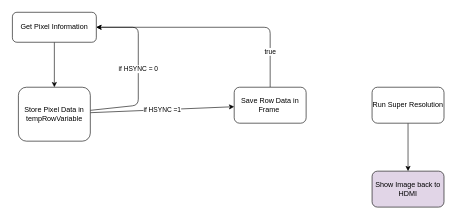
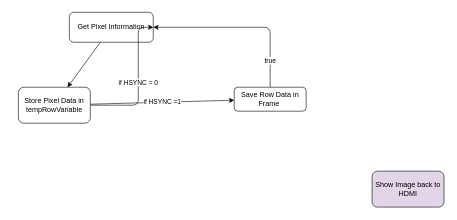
  <mxCell id="0" />
  <mxCell id="1" parent="0" />
  <mxCell id="2" value="" style="edgeStyle=none;html=1;" edge="1" parent="1" source="3" target="6"><mxGeometry relative="1" as="geometry" /></mxCell>
- <mxCell id="3" value="Get Pixel Information" style="rounded=1;whiteSpace=wrap;html=1;" vertex="1" parent="1"><mxGeometry x="20" y="20" width="140" height="50" as="geometry" /></mxCell>
+ <mxCell id="3" value="Get Pixel Information" style="rounded=1;whiteSpace=wrap;html=1;" vertex="1" parent="1"><mxGeometry x="115" y="20" width="140" height="50" as="geometry" /></mxCell>
  <mxCell id="4" value="if HSYNC = 0" style="edgeStyle=none;html=1;entryX=1;entryY=0.5;entryDx=0;entryDy=0;" edge="1" parent="1" source="6" target="3"><mxGeometry relative="1" as="geometry"><Array as="points"><mxPoint x="230" y="175" /><mxPoint x="230" y="45" /></Array></mxGeometry></mxCell>
  <mxCell id="5" value="if HSYNC =1" style="edgeStyle=none;html=1;" edge="1" parent="1" source="6" target="9"><mxGeometry relative="1" as="geometry"><mxPoint x="360" y="175" as="targetPoint" /></mxGeometry></mxCell>
- <mxCell id="6" value="Store Pixel Data in tempRowVariable" style="whiteSpace=wrap;html=1;rounded=1;" vertex="1" parent="1"><mxGeometry x="30" y="145" width="120" height="90" as="geometry" /></mxCell>
+ <mxCell id="6" value="Store Pixel Data in tempRowVariable" style="whiteSpace=wrap;html=1;rounded=1;" vertex="1" parent="1"><mxGeometry x="30" y="145" width="120" height="60" as="geometry" /></mxCell>
  <mxCell id="7" style="edgeStyle=none;html=1;entryX=1;entryY=0.5;entryDx=0;entryDy=0;" edge="1" parent="1" source="9" target="3"><mxGeometry relative="1" as="geometry"><Array as="points"><mxPoint x="450" y="45" /></Array></mxGeometry></mxCell>
  <mxCell id="8" value="true" style="edgeLabel;html=1;align=center;verticalAlign=middle;resizable=0;points=[];" vertex="1" connectable="0" parent="7"><mxGeometry x="-0.692" y="1" relative="1" as="geometry"><mxPoint as="offset" /></mxGeometry></mxCell>
- <mxCell id="9" value="Save Row Data in Frame&amp;nbsp;" style="rounded=1;whiteSpace=wrap;html=1;" vertex="1" parent="1"><mxGeometry x="390" y="145" width="120" height="60" as="geometry" /></mxCell>
- <mxCell id="10" value="" style="edgeStyle=none;html=1;" edge="1" parent="1" source="11" target="12"><mxGeometry relative="1" as="geometry" /></mxCell>
- <mxCell id="11" value="Run Super Resolution" style="whiteSpace=wrap;html=1;rounded=1;" vertex="1" parent="1"><mxGeometry x="620" y="145" width="120" height="60" as="geometry" /></mxCell>
+ <mxCell id="9" value="Save Row Data in Frame&amp;nbsp;" style="rounded=1;whiteSpace=wrap;html=1;" vertex="1" parent="1"><mxGeometry x="390" y="145" width="120" height="40" as="geometry" /></mxCell>
  <mxCell id="12" value="Show Image back to HDMI" style="whiteSpace=wrap;html=1;rounded=1;fillColor=#e1d5e7;" vertex="1" parent="1"><mxGeometry x="620" y="285" width="120" height="60" as="geometry" /></mxCell>
